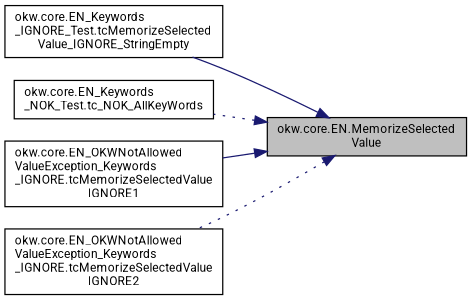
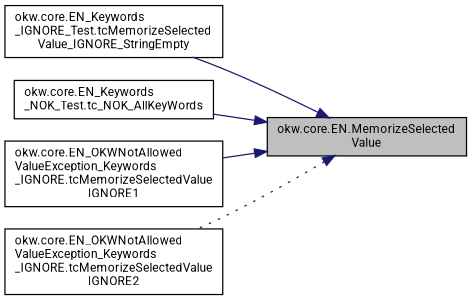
  digraph {
    rankdir=RL
    fontname=Roboto
    node [color=black fillcolor=white fontname=Roboto fontsize=10 shape=record style=filled]
    edge [color=midnightblue dir=back fontname=Roboto fontsize=10 labelfontname=Helvetica labelfontsize=10 style=solid]
    n1 [fillcolor=grey75 fontcolor=black height=0.2 label="okw.core.EN.MemorizeSelected\lValue" width=0.4]
    n2 [height=0.2 label="okw.core.EN_Keywords\l_IGNORE_Test.tcMemorizeSelected\lValue_IGNORE_StringEmpty" width=0.4]
    n3 [height=0.2 label="okw.core.EN_Keywords\l_NOK_Test.tc_NOK_AllKeyWords" width=0.4]
    n4 [height=0.2 label="okw.core.EN_OKWNotAllowed\lValueException_Keywords\l_IGNORE.tcMemorizeSelectedValue\lIGNORE1" width=0.4]
    n5 [height=0.2 label="okw.core.EN_OKWNotAllowed\lValueException_Keywords\l_IGNORE.tcMemorizeSelectedValue\lIGNORE2" width=0.4]
    n1 -> n2
-   n1 -> n3 [style=dotted]
+   n1 -> n3
    n1 -> n4
    n1 -> n5 [style=dotted]
  }
